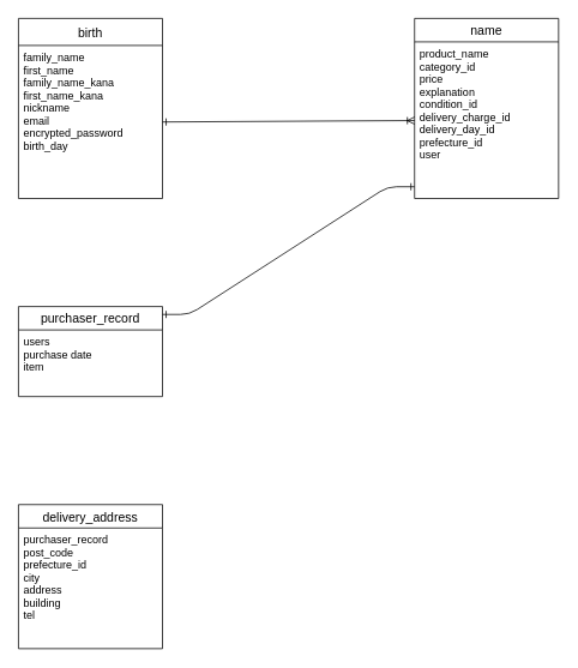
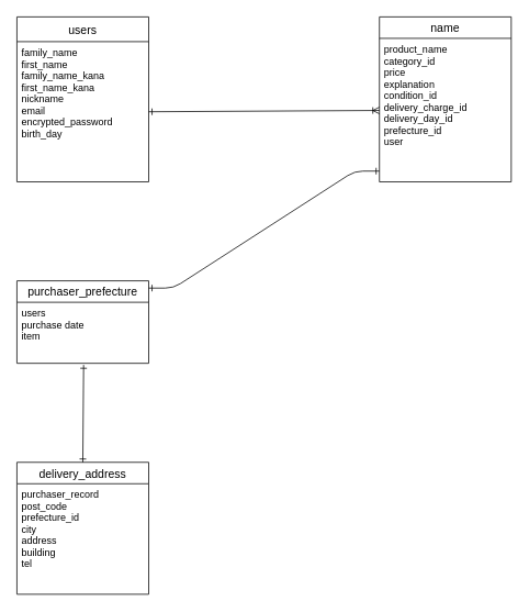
  <mxCell id="0" />
  <mxCell id="1" parent="0" />
- <mxCell id="2" value="birth" style="swimlane;fontStyle=0;childLayout=stackLayout;horizontal=1;startSize=30;horizontalStack=0;resizeParent=1;resizeParentMax=0;resizeLast=0;collapsible=1;marginBottom=0;align=center;fontSize=14;" parent="1" vertex="1"><mxGeometry x="20" y="20" width="160" height="200" as="geometry" /></mxCell>
+ <mxCell id="2" value="users" style="swimlane;fontStyle=0;childLayout=stackLayout;horizontal=1;startSize=30;horizontalStack=0;resizeParent=1;resizeParentMax=0;resizeLast=0;collapsible=1;marginBottom=0;align=center;fontSize=14;" parent="1" vertex="1"><mxGeometry x="20" y="20" width="160" height="200" as="geometry" /></mxCell>
  <mxCell id="3" value="family_name&#10;first_name&#10;family_name_kana&#10;first_name_kana&#10;nickname &#10;email&#10;encrypted_password&#10;birth_day" style="text;strokeColor=none;fillColor=none;spacingLeft=4;spacingRight=4;overflow=hidden;rotatable=0;points=[[0,0.5],[1,0.5]];portConstraint=eastwest;fontSize=12;" parent="2" vertex="1"><mxGeometry y="30" width="160" height="170" as="geometry" /></mxCell>
  <mxCell id="4" value="name" style="swimlane;fontStyle=0;childLayout=stackLayout;horizontal=1;startSize=26;horizontalStack=0;resizeParent=1;resizeParentMax=0;resizeLast=0;collapsible=1;marginBottom=0;align=center;fontSize=14;" parent="1" vertex="1"><mxGeometry x="460" y="20" width="160" height="200" as="geometry" /></mxCell>
  <mxCell id="5" value="product_name&#10;category_id&#10;price&#10;explanation &#10;condition_id&#10;delivery_charge_id &#10;delivery_day_id&#10;prefecture_id &#10;user      " style="text;strokeColor=none;fillColor=none;spacingLeft=4;spacingRight=4;overflow=hidden;rotatable=0;points=[[0,0.5],[1,0.5]];portConstraint=eastwest;fontSize=12;" parent="4" vertex="1"><mxGeometry y="26" width="160" height="174" as="geometry" /></mxCell>
  <mxCell id="6" value="delivery_address" style="swimlane;fontStyle=0;childLayout=stackLayout;horizontal=1;startSize=26;horizontalStack=0;resizeParent=1;resizeParentMax=0;resizeLast=0;collapsible=1;marginBottom=0;align=center;fontSize=14;" parent="1" vertex="1"><mxGeometry x="20" y="560" width="160" height="160" as="geometry" /></mxCell>
  <mxCell id="7" value="purchaser_record&#10;post_code&#10;prefecture_id&#10;city&#10;address&#10;building&#10;tel      " style="text;strokeColor=none;fillColor=none;spacingLeft=4;spacingRight=4;overflow=hidden;rotatable=0;points=[[0,0.5],[1,0.5]];portConstraint=eastwest;fontSize=12;" parent="6" vertex="1"><mxGeometry y="26" width="160" height="134" as="geometry" /></mxCell>
  <mxCell id="8" style="edgeStyle=none;html=1;exitX=1;exitY=0.5;exitDx=0;exitDy=0;endArrow=ERoneToMany;endFill=0;startArrow=ERone;startFill=0;" parent="1" source="3" target="5" edge="1"><mxGeometry relative="1" as="geometry" /></mxCell>
- <mxCell id="10" value="purchaser_record" style="swimlane;fontStyle=0;childLayout=stackLayout;horizontal=1;startSize=26;horizontalStack=0;resizeParent=1;resizeParentMax=0;resizeLast=0;collapsible=1;marginBottom=0;align=center;fontSize=14;" parent="1" vertex="1"><mxGeometry x="20" y="340" width="160" height="100" as="geometry" /></mxCell>
+ <mxCell id="9" style="edgeStyle=none;html=1;startArrow=ERone;startFill=0;endArrow=ERone;endFill=0;entryX=0.5;entryY=0;entryDx=0;entryDy=0;exitX=0.506;exitY=1.027;exitDx=0;exitDy=0;exitPerimeter=0;" parent="1" source="11" edge="1" target="6"><mxGeometry relative="1" as="geometry"><mxPoint x="100" y="490" as="targetPoint" /><mxPoint x="100" y="460" as="sourcePoint" /></mxGeometry></mxCell>
+ <mxCell id="10" value="purchaser_prefecture" style="swimlane;fontStyle=0;childLayout=stackLayout;horizontal=1;startSize=26;horizontalStack=0;resizeParent=1;resizeParentMax=0;resizeLast=0;collapsible=1;marginBottom=0;align=center;fontSize=14;" parent="1" vertex="1"><mxGeometry x="20" y="340" width="160" height="100" as="geometry" /></mxCell>
  <mxCell id="11" value="users&#10;purchase date&#10;item" style="text;strokeColor=none;fillColor=none;spacingLeft=4;spacingRight=4;overflow=hidden;rotatable=0;points=[[0,0.5],[1,0.5]];portConstraint=eastwest;fontSize=12;" parent="10" vertex="1"><mxGeometry y="26" width="160" height="74" as="geometry" /></mxCell>
  <mxCell id="12" value="" style="edgeStyle=entityRelationEdgeStyle;fontSize=12;html=1;endArrow=ERone;endFill=1;entryX=0;entryY=0.925;entryDx=0;entryDy=0;entryPerimeter=0;exitX=1;exitY=0.088;exitDx=0;exitDy=0;startArrow=ERone;startFill=0;exitPerimeter=0;" parent="1" source="10" target="5" edge="1"><mxGeometry width="100" height="100" relative="1" as="geometry"><mxPoint x="330" y="450" as="sourcePoint" /><mxPoint x="430" y="350" as="targetPoint" /></mxGeometry></mxCell>
